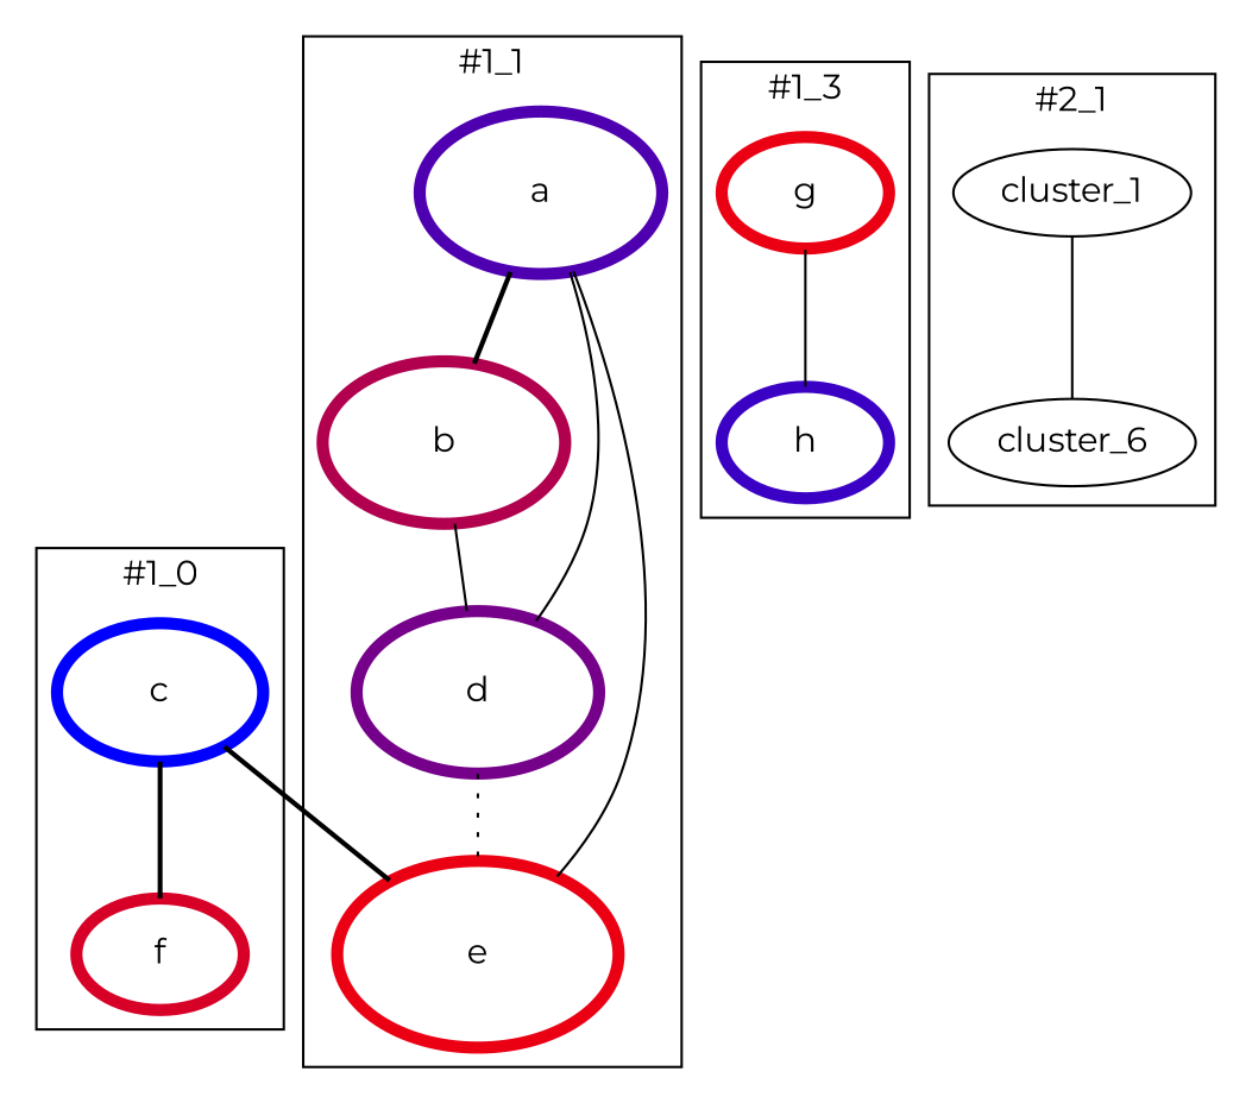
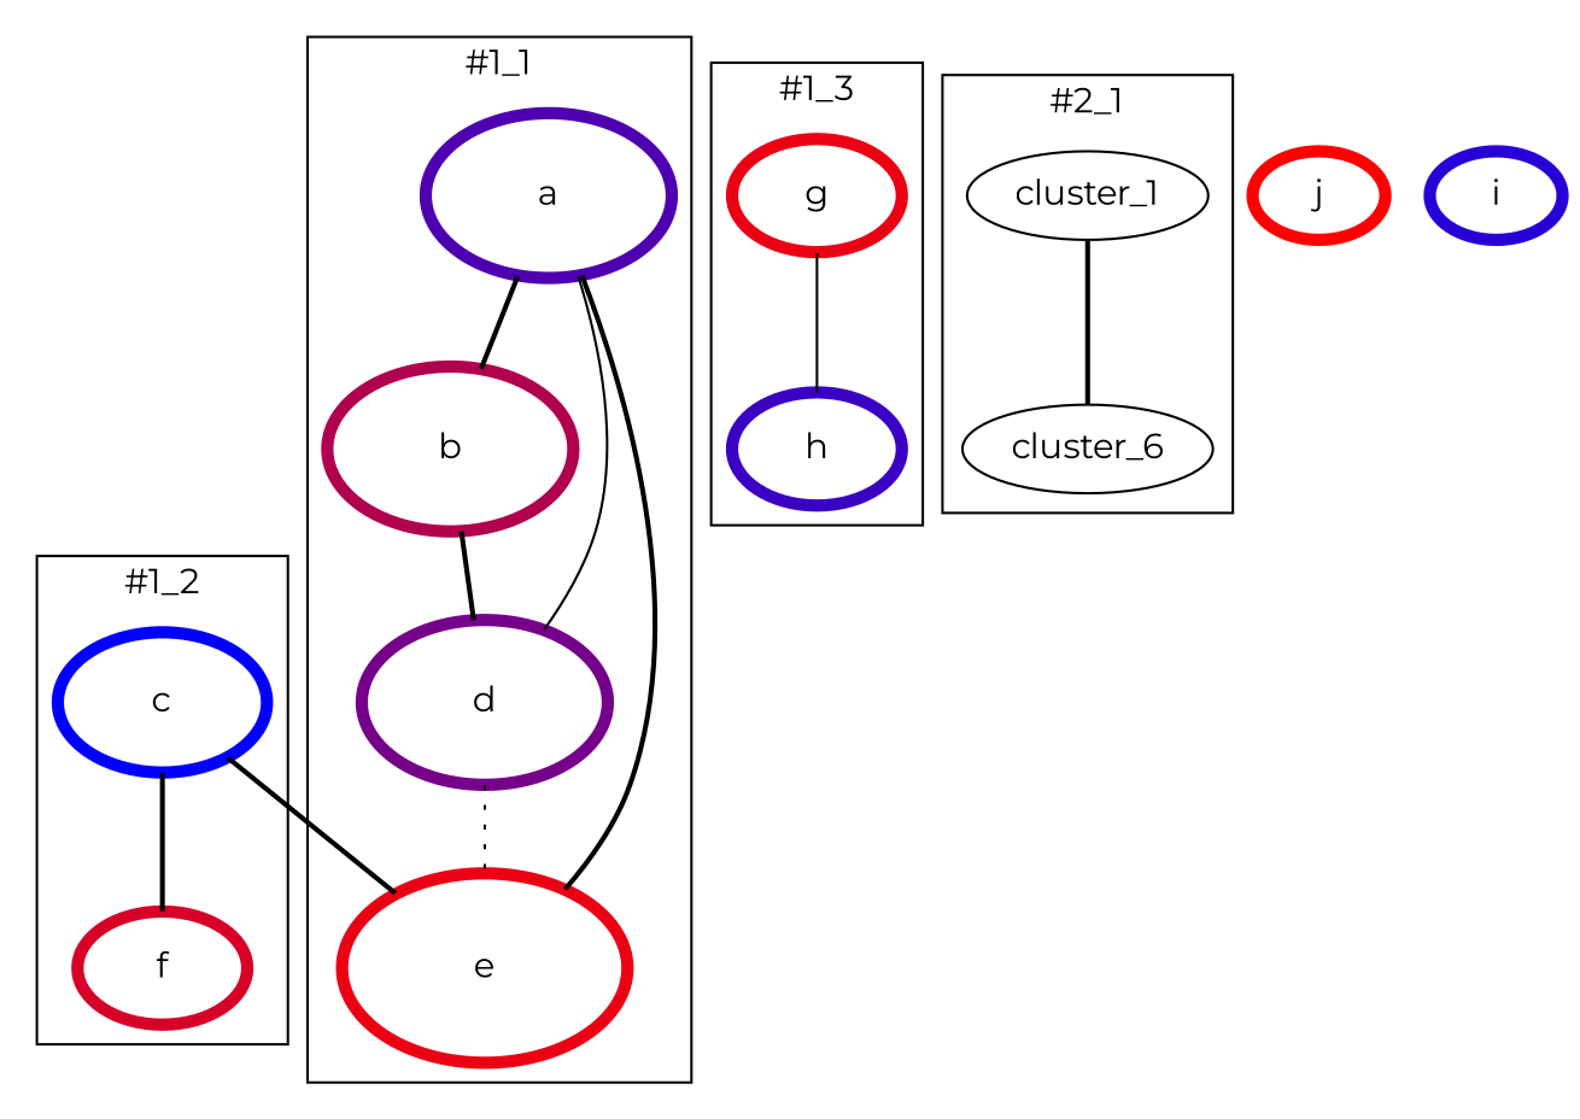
  digraph {
    fontname=Montserrat
    node [fontname=Montserrat style="setlinewidth(5)"]
    edge [dir=none fontname=Montserrat style=bold]
    n1 [color="#0000ff" height=0.7857142855 label=c width=1.17857142825]
    n2 [color="#d70027" height=0.642857143 label=f width=0.9642857144999999]
    n3 [color="#4e00b0" height=0.9285714285 label=a width=1.39285714275]
    n4 [color="#b0004e" height=0.9285714285 label=b width=1.39285714275]
    n5 [color="#750089" height=0.9285714285 label=d width=1.39285714275]
    n6 [color="#eb0013" height=1.0714285715 label=e width=1.60714285725]
    n7 [color="#eb0013" height=0.642857143 label=g width=0.9642857144999999]
    n8 [color="#3a00c4" height=0.642857143 label=h width=0.9642857144999999]
    n9 [label=cluster_1 style=""]
    n10 [label=cluster_6 style=""]
+   n11 [color="#ff0000" height=0.5 label=j width=0.75]
+   n12 [color="#2700d7" height=0.5 label=i width=0.75]
    subgraph cluster_1 {
-     label="#1_0"
+     label="#1_2"
      n1
      n2
    }
    subgraph cluster_2 {
      label="#1_1"
      n3
      n4
      n5
      n6
    }
    subgraph cluster_3 {
      label="#1_3"
      n7
      n8
    }
    subgraph cluster_4 {
      label="#2_1"
      n9
      n10
    }
    n1 -> n2
    n1 -> n6
    n3 -> n4
    n3 -> n5 [style=solid]
-   n3 -> n6 [style=solid]
-   n4 -> n5 [style=solid]
+   n3 -> n6
+   n4 -> n5
    n5 -> n6 [style=dotted]
    n7 -> n8 [style=solid]
-   n9 -> n10 [style=solid]
+   n9 -> n10
  }
